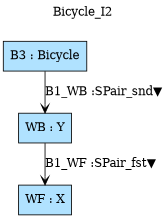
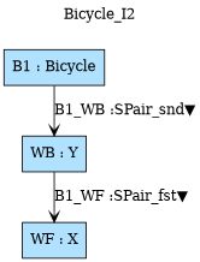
  digraph {
    label=Bicycle_I2
    labelfontsize=12
    labelloc=tl
    node [fillcolor=lightskyblue1 shape=box style=filled]
    edge [arrowhead=vee]
    n1 [label="WF : X"]
-   n2 [label="B3 : Bicycle"]
+   n2 [label="B1 : Bicycle"]
    n3 [label="WB : Y"]
    n2 -> n3 [label="B1_WB :SPair_snd▼"]
    n3 -> n1 [label="B1_WF :SPair_fst▼"]
  }
